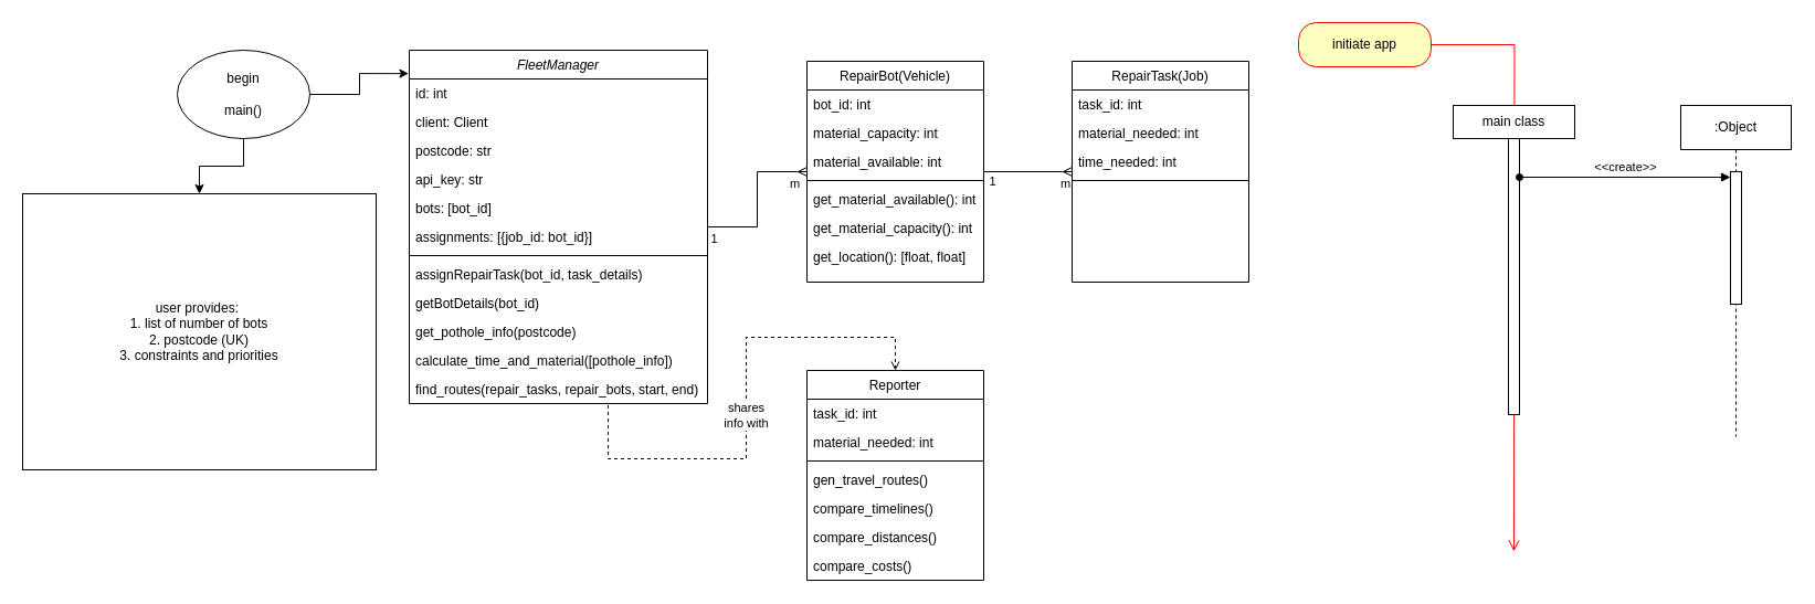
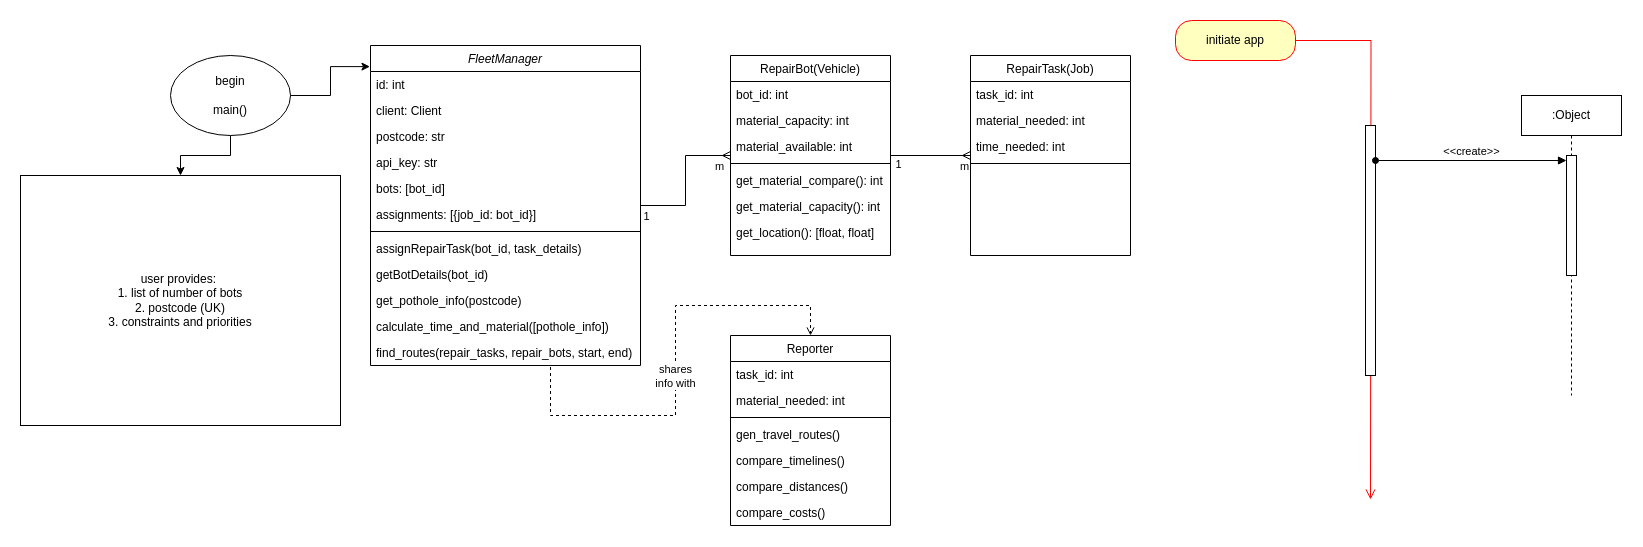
  <mxCell id="0" />
  <mxCell id="1" parent="0" />
  <mxCell id="2" value="shares &lt;br&gt;info with" style="edgeStyle=orthogonalEdgeStyle;rounded=0;orthogonalLoop=1;jettySize=auto;html=1;exitX=0.75;exitY=1;exitDx=0;exitDy=0;entryX=0.5;entryY=0;entryDx=0;entryDy=0;endArrow=open;endFill=0;dashed=1;" edge="1" parent="1" source="3" target="29"><mxGeometry x="0.004" relative="1" as="geometry"><Array as="points"><mxPoint x="550" y="415" /><mxPoint x="675" y="415" /><mxPoint x="675" y="305" /><mxPoint x="810" y="305" /></Array><mxPoint as="offset" /></mxGeometry></mxCell>
  <mxCell id="3" value="FleetManager" style="swimlane;fontStyle=2;align=center;verticalAlign=top;childLayout=stackLayout;horizontal=1;startSize=26;horizontalStack=0;resizeParent=1;resizeLast=0;collapsible=1;marginBottom=0;rounded=0;shadow=0;strokeWidth=1;" parent="1" vertex="1"><mxGeometry x="370" y="45" width="270" height="320" as="geometry"><mxRectangle x="60" y="40" width="160" height="26" as="alternateBounds" /></mxGeometry></mxCell>
  <mxCell id="4" value="id: int" style="text;align=left;verticalAlign=top;spacingLeft=4;spacingRight=4;overflow=hidden;rotatable=0;points=[[0,0.5],[1,0.5]];portConstraint=eastwest;" parent="3" vertex="1"><mxGeometry y="26" width="270" height="26" as="geometry" /></mxCell>
  <mxCell id="5" value="client: Client" style="text;align=left;verticalAlign=top;spacingLeft=4;spacingRight=4;overflow=hidden;rotatable=0;points=[[0,0.5],[1,0.5]];portConstraint=eastwest;" vertex="1" parent="3"><mxGeometry y="52" width="270" height="26" as="geometry" /></mxCell>
  <mxCell id="6" value="postcode: str" style="text;align=left;verticalAlign=top;spacingLeft=4;spacingRight=4;overflow=hidden;rotatable=0;points=[[0,0.5],[1,0.5]];portConstraint=eastwest;rounded=0;shadow=0;html=0;" vertex="1" parent="3"><mxGeometry y="78" width="270" height="26" as="geometry" /></mxCell>
  <mxCell id="7" value="api_key: str" style="text;align=left;verticalAlign=top;spacingLeft=4;spacingRight=4;overflow=hidden;rotatable=0;points=[[0,0.5],[1,0.5]];portConstraint=eastwest;" vertex="1" parent="3"><mxGeometry y="104" width="270" height="26" as="geometry" /></mxCell>
  <mxCell id="8" value="bots: [bot_id]" style="text;align=left;verticalAlign=top;spacingLeft=4;spacingRight=4;overflow=hidden;rotatable=0;points=[[0,0.5],[1,0.5]];portConstraint=eastwest;rounded=0;shadow=0;html=0;" parent="3" vertex="1"><mxGeometry y="130" width="270" height="26" as="geometry" /></mxCell>
  <mxCell id="9" value="assignments: [{job_id: bot_id}]" style="text;align=left;verticalAlign=top;spacingLeft=4;spacingRight=4;overflow=hidden;rotatable=0;points=[[0,0.5],[1,0.5]];portConstraint=eastwest;rounded=0;shadow=0;html=0;" vertex="1" parent="3"><mxGeometry y="156" width="270" height="26" as="geometry" /></mxCell>
  <mxCell id="10" value="" style="line;html=1;strokeWidth=1;align=left;verticalAlign=middle;spacingTop=-1;spacingLeft=3;spacingRight=3;rotatable=0;labelPosition=right;points=[];portConstraint=eastwest;" parent="3" vertex="1"><mxGeometry y="182" width="270" height="8" as="geometry" /></mxCell>
  <mxCell id="11" value="assignRepairTask(bot_id, task_details)" style="text;align=left;verticalAlign=top;spacingLeft=4;spacingRight=4;overflow=hidden;rotatable=0;points=[[0,0.5],[1,0.5]];portConstraint=eastwest;" parent="3" vertex="1"><mxGeometry y="190" width="270" height="26" as="geometry" /></mxCell>
  <mxCell id="12" value="getBotDetails(bot_id)" style="text;align=left;verticalAlign=top;spacingLeft=4;spacingRight=4;overflow=hidden;rotatable=0;points=[[0,0.5],[1,0.5]];portConstraint=eastwest;" vertex="1" parent="3"><mxGeometry y="216" width="270" height="26" as="geometry" /></mxCell>
  <mxCell id="13" value="get_pothole_info(postcode)" style="text;align=left;verticalAlign=top;spacingLeft=4;spacingRight=4;overflow=hidden;rotatable=0;points=[[0,0.5],[1,0.5]];portConstraint=eastwest;" vertex="1" parent="3"><mxGeometry y="242" width="270" height="26" as="geometry" /></mxCell>
  <mxCell id="14" value="calculate_time_and_material([pothole_info])" style="text;align=left;verticalAlign=top;spacingLeft=4;spacingRight=4;overflow=hidden;rotatable=0;points=[[0,0.5],[1,0.5]];portConstraint=eastwest;" vertex="1" parent="3"><mxGeometry y="268" width="270" height="26" as="geometry" /></mxCell>
  <mxCell id="15" value="find_routes(repair_tasks, repair_bots, start, end)" style="text;align=left;verticalAlign=top;spacingLeft=4;spacingRight=4;overflow=hidden;rotatable=0;points=[[0,0.5],[1,0.5]];portConstraint=eastwest;" vertex="1" parent="3"><mxGeometry y="294" width="270" height="26" as="geometry" /></mxCell>
  <mxCell id="16" value="RepairBot(Vehicle)" style="swimlane;fontStyle=0;align=center;verticalAlign=top;childLayout=stackLayout;horizontal=1;startSize=26;horizontalStack=0;resizeParent=1;resizeLast=0;collapsible=1;marginBottom=0;rounded=0;shadow=0;strokeWidth=1;" parent="1" vertex="1"><mxGeometry x="730" y="55" width="160" height="200" as="geometry"><mxRectangle x="400" y="40" width="160" height="26" as="alternateBounds" /></mxGeometry></mxCell>
  <mxCell id="17" value="bot_id: int" style="text;align=left;verticalAlign=top;spacingLeft=4;spacingRight=4;overflow=hidden;rotatable=0;points=[[0,0.5],[1,0.5]];portConstraint=eastwest;" parent="16" vertex="1"><mxGeometry y="26" width="160" height="26" as="geometry" /></mxCell>
  <mxCell id="18" value="material_capacity: int" style="text;align=left;verticalAlign=top;spacingLeft=4;spacingRight=4;overflow=hidden;rotatable=0;points=[[0,0.5],[1,0.5]];portConstraint=eastwest;rounded=0;shadow=0;html=0;" parent="16" vertex="1"><mxGeometry y="52" width="160" height="26" as="geometry" /></mxCell>
  <mxCell id="19" value="material_available: int" style="text;align=left;verticalAlign=top;spacingLeft=4;spacingRight=4;overflow=hidden;rotatable=0;points=[[0,0.5],[1,0.5]];portConstraint=eastwest;rounded=0;shadow=0;html=0;" parent="16" vertex="1"><mxGeometry y="78" width="160" height="26" as="geometry" /></mxCell>
  <mxCell id="20" value="" style="line;html=1;strokeWidth=1;align=left;verticalAlign=middle;spacingTop=-1;spacingLeft=3;spacingRight=3;rotatable=0;labelPosition=right;points=[];portConstraint=eastwest;" parent="16" vertex="1"><mxGeometry y="104" width="160" height="8" as="geometry" /></mxCell>
- <mxCell id="21" value="get_material_available(): int" style="text;align=left;verticalAlign=top;spacingLeft=4;spacingRight=4;overflow=hidden;rotatable=0;points=[[0,0.5],[1,0.5]];portConstraint=eastwest;rounded=0;shadow=0;html=0;" vertex="1" parent="16"><mxGeometry y="112" width="160" height="26" as="geometry" /></mxCell>
+ <mxCell id="21" value="get_material_compare(): int" style="text;align=left;verticalAlign=top;spacingLeft=4;spacingRight=4;overflow=hidden;rotatable=0;points=[[0,0.5],[1,0.5]];portConstraint=eastwest;rounded=0;shadow=0;html=0;" vertex="1" parent="16"><mxGeometry y="112" width="160" height="26" as="geometry" /></mxCell>
  <mxCell id="22" value="get_material_capacity(): int" style="text;align=left;verticalAlign=top;spacingLeft=4;spacingRight=4;overflow=hidden;rotatable=0;points=[[0,0.5],[1,0.5]];portConstraint=eastwest;rounded=0;shadow=0;html=0;" vertex="1" parent="16"><mxGeometry y="138" width="160" height="26" as="geometry" /></mxCell>
  <mxCell id="23" value="get_location(): [float, float]" style="text;align=left;verticalAlign=top;spacingLeft=4;spacingRight=4;overflow=hidden;rotatable=0;points=[[0,0.5],[1,0.5]];portConstraint=eastwest;rounded=0;shadow=0;html=0;" vertex="1" parent="16"><mxGeometry y="164" width="160" height="26" as="geometry" /></mxCell>
  <mxCell id="24" value="RepairTask(Job)" style="swimlane;fontStyle=0;align=center;verticalAlign=top;childLayout=stackLayout;horizontal=1;startSize=26;horizontalStack=0;resizeParent=1;resizeLast=0;collapsible=1;marginBottom=0;rounded=0;shadow=0;strokeWidth=1;" vertex="1" parent="1"><mxGeometry x="970" y="55" width="160" height="200" as="geometry"><mxRectangle x="640" y="40" width="160" height="26" as="alternateBounds" /></mxGeometry></mxCell>
  <mxCell id="25" value="task_id: int" style="text;align=left;verticalAlign=top;spacingLeft=4;spacingRight=4;overflow=hidden;rotatable=0;points=[[0,0.5],[1,0.5]];portConstraint=eastwest;" vertex="1" parent="24"><mxGeometry y="26" width="160" height="26" as="geometry" /></mxCell>
  <mxCell id="26" value="material_needed: int" style="text;align=left;verticalAlign=top;spacingLeft=4;spacingRight=4;overflow=hidden;rotatable=0;points=[[0,0.5],[1,0.5]];portConstraint=eastwest;rounded=0;shadow=0;html=0;" vertex="1" parent="24"><mxGeometry y="52" width="160" height="26" as="geometry" /></mxCell>
  <mxCell id="27" value="time_needed: int" style="text;align=left;verticalAlign=top;spacingLeft=4;spacingRight=4;overflow=hidden;rotatable=0;points=[[0,0.5],[1,0.5]];portConstraint=eastwest;rounded=0;shadow=0;html=0;" vertex="1" parent="24"><mxGeometry y="78" width="160" height="26" as="geometry" /></mxCell>
  <mxCell id="28" value="" style="line;html=1;strokeWidth=1;align=left;verticalAlign=middle;spacingTop=-1;spacingLeft=3;spacingRight=3;rotatable=0;labelPosition=right;points=[];portConstraint=eastwest;" vertex="1" parent="24"><mxGeometry y="104" width="160" height="8" as="geometry" /></mxCell>
  <mxCell id="29" value="Reporter" style="swimlane;fontStyle=0;align=center;verticalAlign=top;childLayout=stackLayout;horizontal=1;startSize=26;horizontalStack=0;resizeParent=1;resizeLast=0;collapsible=1;marginBottom=0;rounded=0;shadow=0;strokeWidth=1;" vertex="1" parent="1"><mxGeometry x="730" y="335" width="160" height="190" as="geometry"><mxRectangle x="550" y="140" width="160" height="26" as="alternateBounds" /></mxGeometry></mxCell>
  <mxCell id="30" value="task_id: int" style="text;align=left;verticalAlign=top;spacingLeft=4;spacingRight=4;overflow=hidden;rotatable=0;points=[[0,0.5],[1,0.5]];portConstraint=eastwest;" vertex="1" parent="29"><mxGeometry y="26" width="160" height="26" as="geometry" /></mxCell>
  <mxCell id="31" value="material_needed: int" style="text;align=left;verticalAlign=top;spacingLeft=4;spacingRight=4;overflow=hidden;rotatable=0;points=[[0,0.5],[1,0.5]];portConstraint=eastwest;rounded=0;shadow=0;html=0;" vertex="1" parent="29"><mxGeometry y="52" width="160" height="26" as="geometry" /></mxCell>
  <mxCell id="32" value="" style="line;html=1;strokeWidth=1;align=left;verticalAlign=middle;spacingTop=-1;spacingLeft=3;spacingRight=3;rotatable=0;labelPosition=right;points=[];portConstraint=eastwest;" vertex="1" parent="29"><mxGeometry y="78" width="160" height="8" as="geometry" /></mxCell>
  <mxCell id="33" value="gen_travel_routes()" style="text;align=left;verticalAlign=top;spacingLeft=4;spacingRight=4;overflow=hidden;rotatable=0;points=[[0,0.5],[1,0.5]];portConstraint=eastwest;rounded=0;shadow=0;html=0;" vertex="1" parent="29"><mxGeometry y="86" width="160" height="26" as="geometry" /></mxCell>
  <mxCell id="34" value="compare_timelines()" style="text;align=left;verticalAlign=top;spacingLeft=4;spacingRight=4;overflow=hidden;rotatable=0;points=[[0,0.5],[1,0.5]];portConstraint=eastwest;rounded=0;shadow=0;html=0;" vertex="1" parent="29"><mxGeometry y="112" width="160" height="26" as="geometry" /></mxCell>
  <mxCell id="35" value="compare_distances()" style="text;align=left;verticalAlign=top;spacingLeft=4;spacingRight=4;overflow=hidden;rotatable=0;points=[[0,0.5],[1,0.5]];portConstraint=eastwest;rounded=0;shadow=0;html=0;" vertex="1" parent="29"><mxGeometry y="138" width="160" height="26" as="geometry" /></mxCell>
  <mxCell id="36" value="compare_costs()" style="text;align=left;verticalAlign=top;spacingLeft=4;spacingRight=4;overflow=hidden;rotatable=0;points=[[0,0.5],[1,0.5]];portConstraint=eastwest;rounded=0;shadow=0;html=0;" vertex="1" parent="29"><mxGeometry y="164" width="160" height="26" as="geometry" /></mxCell>
  <mxCell id="37" style="edgeStyle=orthogonalEdgeStyle;rounded=0;orthogonalLoop=1;jettySize=auto;html=1;strokeColor=default;endArrow=ERmany;endFill=0;entryX=0;entryY=0.5;entryDx=0;entryDy=0;exitX=1;exitY=0.5;exitDx=0;exitDy=0;" edge="1" parent="1" source="3" target="16"><mxGeometry relative="1" as="geometry"><mxPoint x="630" y="135" as="sourcePoint" /><mxPoint x="710" y="65" as="targetPoint" /><Array as="points" /></mxGeometry></mxCell>
  <mxCell id="38" value="1" style="edgeLabel;html=1;align=center;verticalAlign=middle;resizable=0;points=[];" vertex="1" connectable="0" parent="37"><mxGeometry x="-0.851" y="-1" relative="1" as="geometry"><mxPoint x="-5" y="9" as="offset" /></mxGeometry></mxCell>
  <mxCell id="39" value="m" style="edgeLabel;html=1;align=center;verticalAlign=middle;resizable=0;points=[];" vertex="1" connectable="0" parent="37"><mxGeometry x="0.771" relative="1" as="geometry"><mxPoint x="4" y="10" as="offset" /></mxGeometry></mxCell>
  <mxCell id="40" style="edgeStyle=orthogonalEdgeStyle;rounded=0;orthogonalLoop=1;jettySize=auto;html=1;entryX=0;entryY=0.5;entryDx=0;entryDy=0;endArrow=ERmany;endFill=0;exitX=1;exitY=0.5;exitDx=0;exitDy=0;" edge="1" parent="1" source="16" target="24"><mxGeometry relative="1" as="geometry"><mxPoint x="890" y="64" as="sourcePoint" /></mxGeometry></mxCell>
  <mxCell id="41" value="1" style="edgeLabel;html=1;align=center;verticalAlign=middle;resizable=0;points=[];" vertex="1" connectable="0" parent="40"><mxGeometry x="-0.823" y="-1" relative="1" as="geometry"><mxPoint y="7" as="offset" /></mxGeometry></mxCell>
  <mxCell id="42" value="m" style="edgeLabel;html=1;align=center;verticalAlign=middle;resizable=0;points=[];" vertex="1" connectable="0" parent="40"><mxGeometry x="0.832" y="-1" relative="1" as="geometry"><mxPoint y="9" as="offset" /></mxGeometry></mxCell>
  <mxCell id="43" value="" style="edgeStyle=orthogonalEdgeStyle;rounded=0;orthogonalLoop=1;jettySize=auto;html=1;" edge="1" parent="1" source="44" target="46"><mxGeometry relative="1" as="geometry" /></mxCell>
- <mxCell id="44" value="begin&lt;div&gt;&lt;br&gt;&lt;/div&gt;&lt;div&gt;main()&lt;/div&gt;" style="ellipse;whiteSpace=wrap;html=1;" vertex="1" parent="1"><mxGeometry x="160" y="45" width="120" height="80" as="geometry" /></mxCell>
+ <mxCell id="44" value="begin&lt;div&gt;&lt;br&gt;&lt;/div&gt;&lt;div&gt;main()&lt;/div&gt;" style="ellipse;whiteSpace=wrap;html=1;" vertex="1" parent="1"><mxGeometry x="170" y="55" width="120" height="80" as="geometry" /></mxCell>
  <mxCell id="45" style="edgeStyle=orthogonalEdgeStyle;rounded=0;orthogonalLoop=1;jettySize=auto;html=1;exitX=1;exitY=0.5;exitDx=0;exitDy=0;entryX=-0.002;entryY=0.066;entryDx=0;entryDy=0;entryPerimeter=0;" edge="1" parent="1" source="44" target="3"><mxGeometry relative="1" as="geometry" /></mxCell>
  <mxCell id="46" value="user provides:&amp;nbsp;&lt;div&gt;1. list of number of bots&lt;div&gt;2. postcode (UK)&lt;/div&gt;&lt;/div&gt;&lt;div&gt;3. constraints and priorities&lt;/div&gt;" style="whiteSpace=wrap;html=1;" vertex="1" parent="1"><mxGeometry x="20" y="175" width="320" height="250" as="geometry" /></mxCell>
  <mxCell id="47" value="initiate app" style="rounded=1;whiteSpace=wrap;html=1;arcSize=40;fontColor=#000000;fillColor=#ffffc0;strokeColor=#ff0000;" vertex="1" parent="1"><mxGeometry x="1175" y="20" width="120" height="40" as="geometry" /></mxCell>
  <mxCell id="48" value="" style="edgeStyle=orthogonalEdgeStyle;html=1;verticalAlign=bottom;endArrow=open;endSize=8;strokeColor=#ff0000;rounded=0;" edge="1" source="47" parent="1"><mxGeometry relative="1" as="geometry"><mxPoint x="1370" y="499" as="targetPoint" /></mxGeometry></mxCell>
  <mxCell id="49" value=":Object" style="shape=umlLifeline;perimeter=lifelinePerimeter;whiteSpace=wrap;html=1;container=1;dropTarget=0;collapsible=0;recursiveResize=0;outlineConnect=0;portConstraint=eastwest;newEdgeStyle={&quot;curved&quot;:0,&quot;rounded&quot;:0};" vertex="1" parent="1"><mxGeometry x="1521" y="95" width="100" height="300" as="geometry" /></mxCell>
  <mxCell id="50" value="" style="html=1;points=[[0,0,0,0,5],[0,1,0,0,-5],[1,0,0,0,5],[1,1,0,0,-5]];perimeter=orthogonalPerimeter;outlineConnect=0;targetShapes=umlLifeline;portConstraint=eastwest;newEdgeStyle={&quot;curved&quot;:0,&quot;rounded&quot;:0};" vertex="1" parent="49"><mxGeometry x="45" y="60" width="10" height="120" as="geometry" /></mxCell>
- <mxCell id="51" value="main class" style="html=1;whiteSpace=wrap;" vertex="1" parent="1"><mxGeometry x="1315" y="95" width="110" height="30" as="geometry" /></mxCell>
  <mxCell id="52" value="" style="html=1;points=[[0,0,0,0,5],[0,1,0,0,-5],[1,0,0,0,5],[1,1,0,0,-5]];perimeter=orthogonalPerimeter;outlineConnect=0;targetShapes=umlLifeline;portConstraint=eastwest;newEdgeStyle={&quot;curved&quot;:0,&quot;rounded&quot;:0};" vertex="1" parent="1"><mxGeometry x="1365" y="125" width="10" height="250" as="geometry" /></mxCell>
  <mxCell id="53" value="&amp;lt;&amp;lt;create&amp;gt;&amp;gt;" style="html=1;verticalAlign=bottom;endArrow=block;curved=0;rounded=0;entryX=0;entryY=0;entryDx=0;entryDy=5;startArrow=oval;startFill=1;" edge="1" target="50" parent="1" source="52"><mxGeometry relative="1" as="geometry"><mxPoint x="1496" y="160" as="sourcePoint" /></mxGeometry></mxCell>
